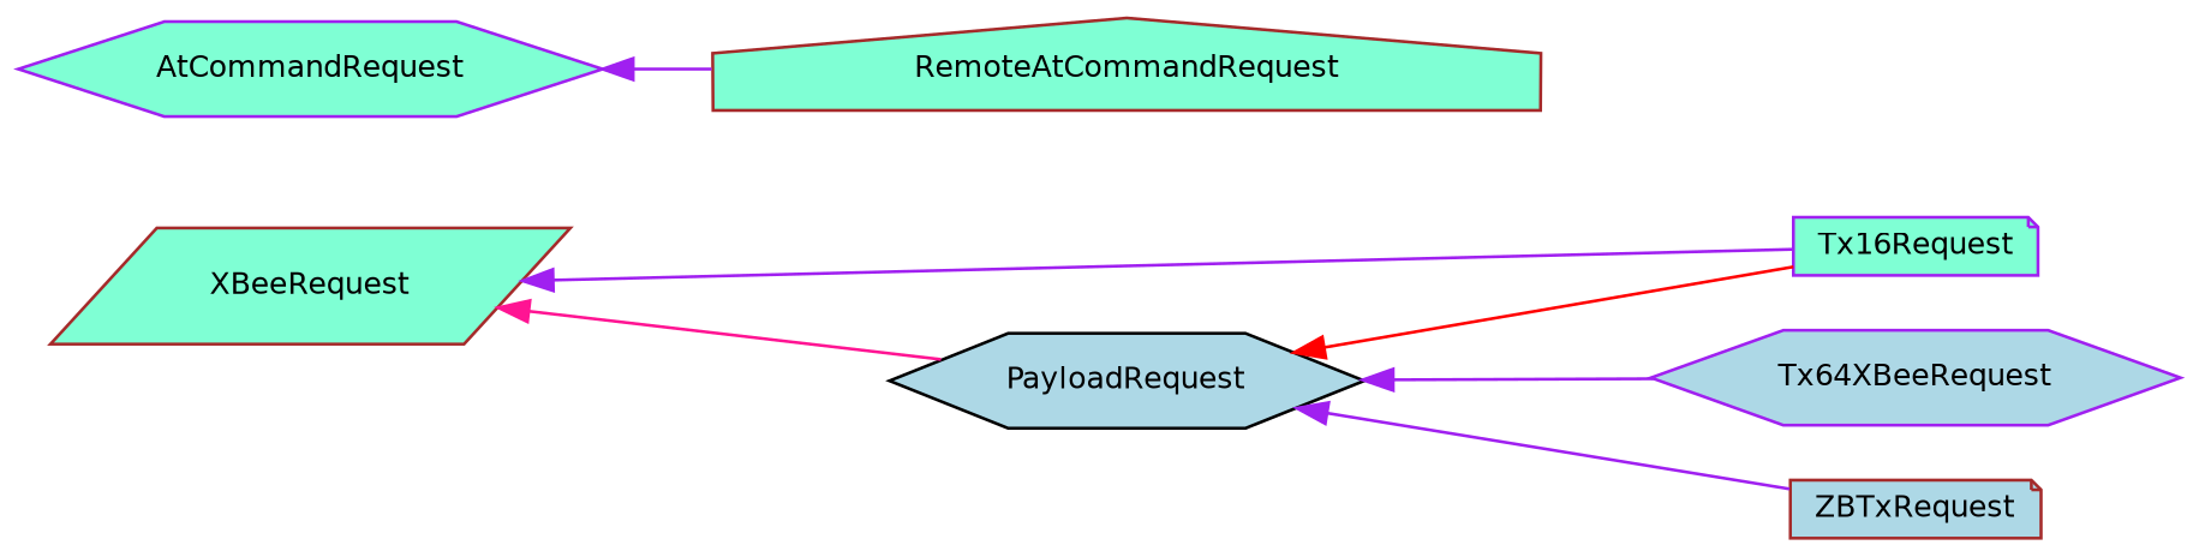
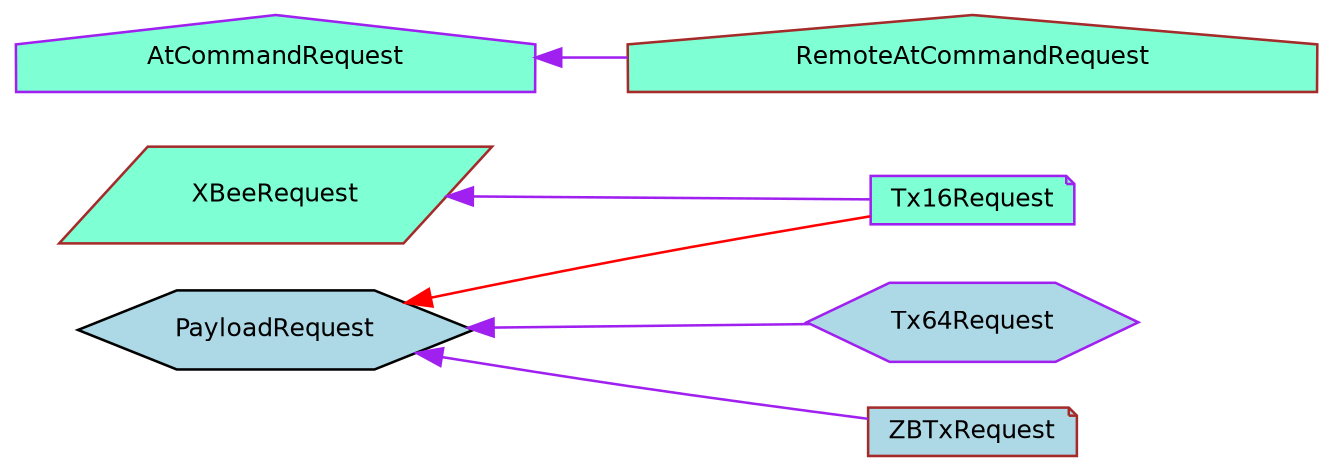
  digraph {
    rankdir=LR
    node [color=brown fillcolor=aquamarine fontname=Helvetica fontsize=10 shape=hexagon style=filled]
    edge [color=purple dir=back fontname=Helvetica fontsize=10 labelfontname=Helvetica labelfontsize=10 style=solid]
    n1 [fontcolor=black height=0.2 label=XBeeRequest shape=parallelogram width=0.4]
    n2 [color=black fillcolor=lightblue height=0.2 label=PayloadRequest width=0.4]
    n3 [color=purple height=0.2 label=Tx16Request shape=note width=0.4]
-   n4 [color=purple height=0.2 label=AtCommandRequest width=0.4]
+   n4 [color=purple height=0.2 label=AtCommandRequest shape=house width=0.4]
    n5 [height=0.2 label=RemoteAtCommandRequest shape=house width=0.4]
-   n6 [color=purple fillcolor=lightblue height=0.2 label=Tx64XBeeRequest width=0.4]
+   n6 [color=purple fillcolor=lightblue height=0.2 label=Tx64Request width=0.4]
    n7 [fillcolor=lightblue height=0.2 label=ZBTxRequest shape=note width=0.4]
-   n1 -> n2 [color=deeppink]
    n1 -> n3
    n2 -> n3 [color=red]
    n2 -> n6
    n2 -> n7
    n4 -> n5
  }
